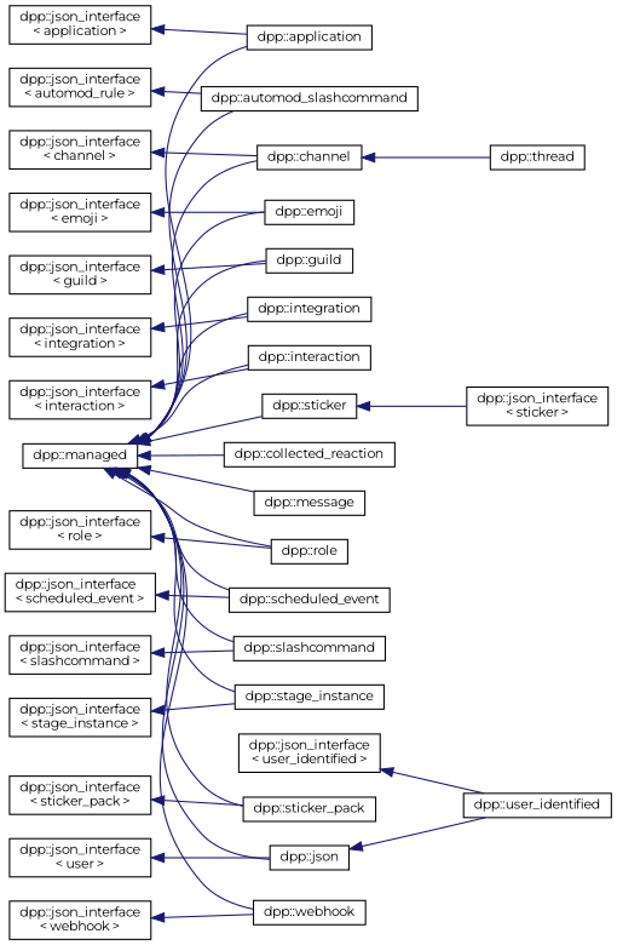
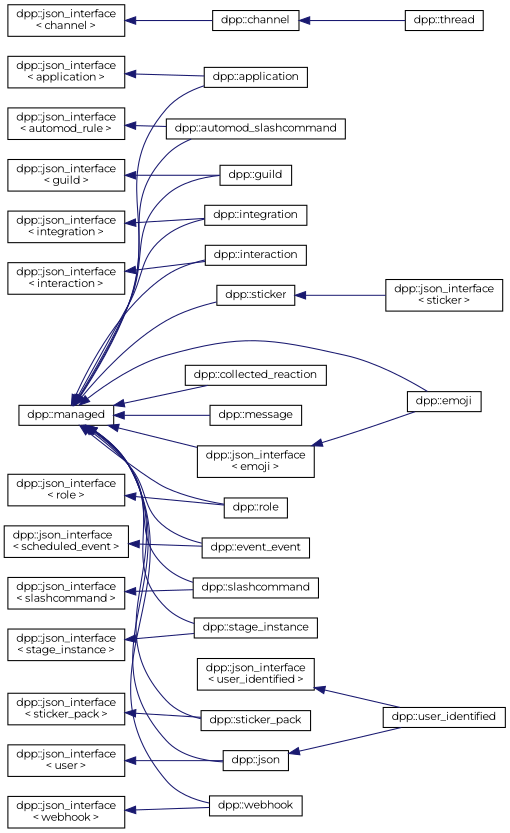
  digraph {
    fontname=Montserrat
    rankdir=LR
    node [color=black fontname=Montserrat fontsize=10 shape=record]
    edge [color=midnightblue dir=back fontname=Montserrat fontsize=10 labelfontname=Helvetica labelfontsize=10 style=solid]
    n1 [height=0.2 label="dpp::json_interface\l\< application \>" width=0.4]
    n2 [height=0.2 label="dpp::application" width=0.4]
    n3 [height=0.2 label="dpp::json_interface\l\< automod_rule \>" width=0.4]
    n4 [height=0.2 label="dpp::automod_slashcommand" width=0.4]
    n5 [height=0.2 label="dpp::json_interface\l\< channel \>" width=0.4]
    n6 [height=0.2 label="dpp::channel" width=0.4]
    n7 [height=0.2 label="dpp::thread" width=0.4]
    n8 [height=0.2 label="dpp::json_interface\l\< emoji \>" width=0.4]
    n9 [height=0.2 label="dpp::emoji" width=0.4]
    n10 [height=0.2 label="dpp::json_interface\l\< guild \>" width=0.4]
    n11 [height=0.2 label="dpp::guild" width=0.4]
    n12 [height=0.2 label="dpp::json_interface\l\< integration \>" width=0.4]
    n13 [height=0.2 label="dpp::integration" width=0.4]
    n14 [height=0.2 label="dpp::json_interface\l\< interaction \>" width=0.4]
    n15 [height=0.2 label="dpp::interaction" width=0.4]
    n16 [height=0.2 label="dpp::json_interface\l\< role \>" width=0.4]
    n17 [height=0.2 label="dpp::role" width=0.4]
    n18 [height=0.2 label="dpp::json_interface\l\< scheduled_event \>" width=0.4]
-   n19 [height=0.2 label="dpp::scheduled_event" width=0.4]
+   n19 [height=0.2 label="dpp::event_event" width=0.4]
    n20 [height=0.2 label="dpp::json_interface\l\< slashcommand \>" width=0.4]
    n21 [height=0.2 label="dpp::slashcommand" width=0.4]
    n22 [height=0.2 label="dpp::json_interface\l\< stage_instance \>" width=0.4]
    n23 [height=0.2 label="dpp::stage_instance" width=0.4]
    n24 [height=0.2 label="dpp::json_interface\l\< sticker \>" width=0.4]
    n25 [height=0.2 label="dpp::sticker" width=0.4]
    n26 [height=0.2 label="dpp::json_interface\l\< sticker_pack \>" width=0.4]
    n27 [height=0.2 label="dpp::sticker_pack" width=0.4]
    n28 [height=0.2 label="dpp::json_interface\l\< user \>" width=0.4]
    n29 [height=0.2 label="dpp::json" width=0.4]
    n30 [height=0.2 label="dpp::user_identified" width=0.4]
    n31 [height=0.2 label="dpp::json_interface\l\< user_identified \>" width=0.4]
    n32 [height=0.2 label="dpp::json_interface\l\< webhook \>" width=0.4]
    n33 [height=0.2 label="dpp::webhook" width=0.4]
    n34 [height=0.2 label="dpp::managed" width=0.4]
    n35 [height=0.2 label="dpp::collected_reaction" width=0.4]
    n36 [height=0.2 label="dpp::message" width=0.4]
    n1 -> n2
    n3 -> n4
    n5 -> n6
    n6 -> n7
    n8 -> n9
    n10 -> n11
    n12 -> n13
    n14 -> n15
    n16 -> n17
    n18 -> n19
    n20 -> n21
    n22 -> n23
    n25 -> n24
    n26 -> n27
    n28 -> n29
    n29 -> n30
    n31 -> n30
    n32 -> n33
    n34 -> n2
    n34 -> n4
-   n34 -> n6
+   n34 -> n8
    n34 -> n9
    n34 -> n11
    n34 -> n13
    n34 -> n15
    n34 -> n17
    n34 -> n19
    n34 -> n21
    n34 -> n23
    n34 -> n25
    n34 -> n27
    n34 -> n29
    n34 -> n33
    n34 -> n35
    n34 -> n36
  }
